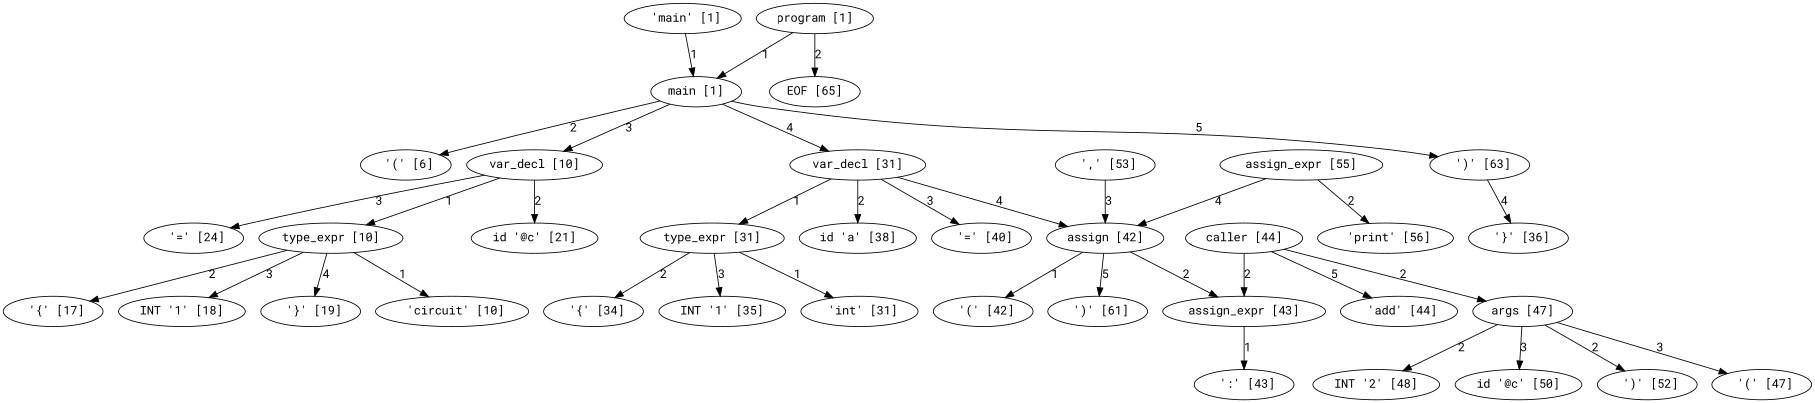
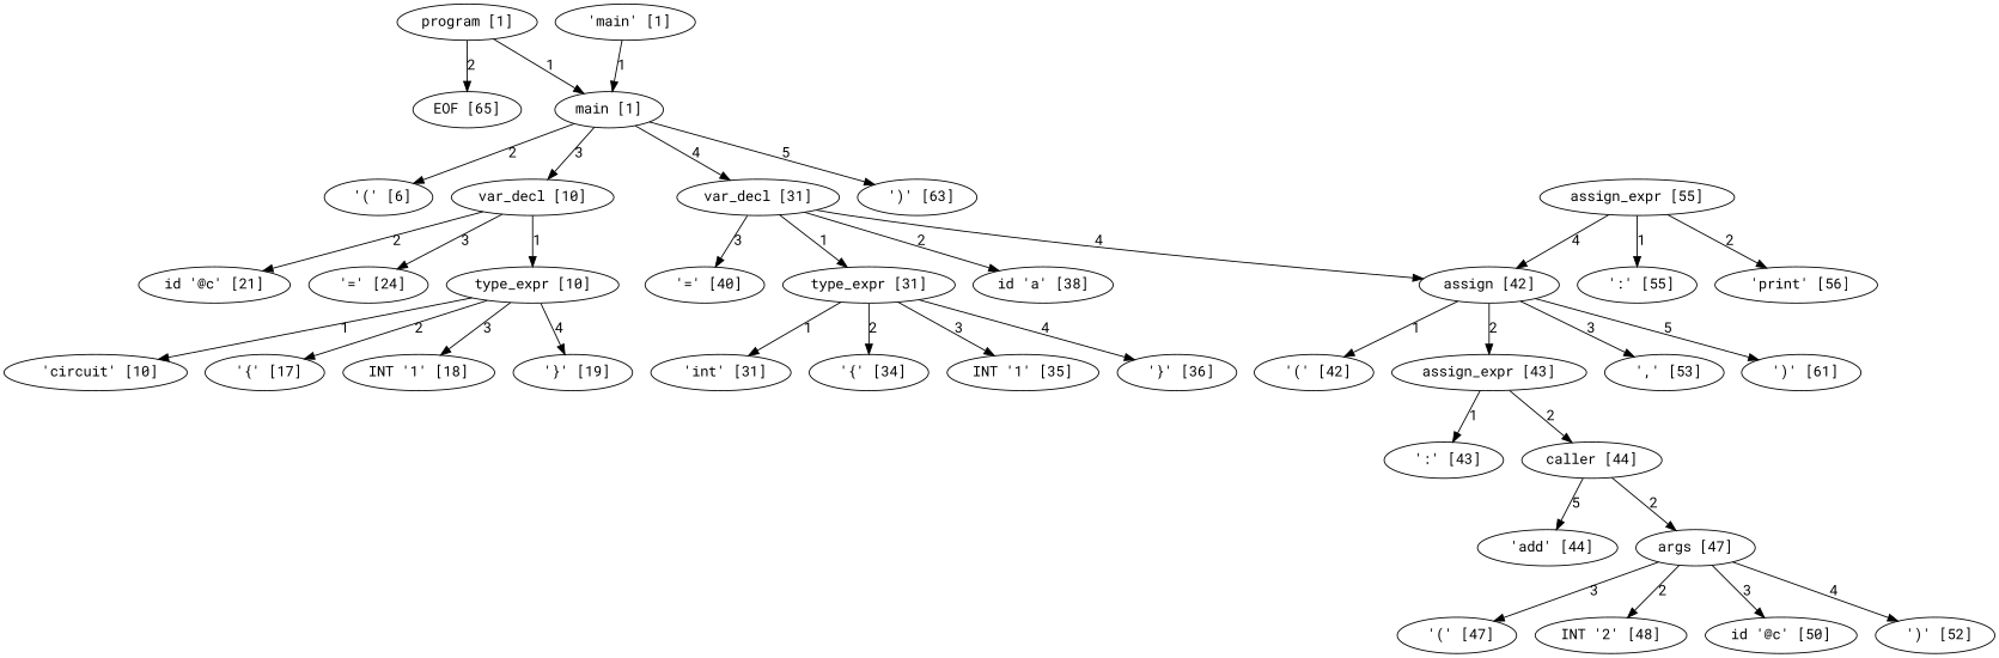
  digraph {
    fontname="Roboto Mono"
    node [fontname="Roboto Mono"]
    edge [fontname="Roboto Mono"]
    n1 [label="program [1]"]
    n2 [label="main [1]"]
    n3 [label="EOF [65]"]
    n4 [label=" '(' [6]"]
    n5 [label="var_decl [10]"]
    n6 [label="var_decl [31]"]
    n7 [label=" ')' [63]"]
    n8 [label=" 'main' [1]"]
    n9 [label="type_expr [10]"]
    n10 [label="id '@c' [21]"]
    n11 [label=" '=' [24]"]
    n12 [label="type_expr [31]"]
    n13 [label="id 'a' [38]"]
    n14 [label=" '=' [40]"]
    n15 [label="assign [42]"]
    n16 [label=" 'circuit' [10]"]
    n17 [label=" '{' [17]"]
    n18 [label="INT '1' [18]"]
    n19 [label=" '}' [19]"]
    n20 [label=" 'int' [31]"]
    n21 [label=" '{' [34]"]
    n22 [label="INT '1' [35]"]
    n23 [label=" '}' [36]"]
    n24 [label=" '(' [42]"]
    n25 [label="assign_expr [43]"]
    n26 [label=" ',' [53]"]
    n27 [label=" ')' [61]"]
    n28 [label=" ':' [43]"]
    n29 [label="caller [44]"]
    n30 [label="assign_expr [55]"]
+   n31 [label=" ':' [55]"]
    n32 [label=" 'print' [56]"]
    n33 [label=" 'add' [44]"]
    n34 [label="args [47]"]
    n35 [label=" '(' [47]"]
    n36 [label="INT '2' [48]"]
    n37 [label="id '@c' [50]"]
    n38 [label=" ')' [52]"]
    n1 -> n2 [label=1]
    n1 -> n3 [label=2]
    n2 -> n4 [label=2]
    n2 -> n5 [label=3]
    n2 -> n6 [label=4]
    n2 -> n7 [label=5]
    n5 -> n9 [label=1]
    n5 -> n10 [label=2]
    n5 -> n11 [label=3]
    n6 -> n12 [label=1]
    n6 -> n13 [label=2]
    n6 -> n14 [label=3]
    n6 -> n15 [label=4]
    n8 -> n2 [label=1]
    n9 -> n16 [label=1]
    n9 -> n17 [label=2]
    n9 -> n18 [label=3]
    n9 -> n19 [label=4]
    n12 -> n20 [label=1]
    n12 -> n21 [label=2]
    n12 -> n22 [label=3]
-   n7 -> n23 [label=4]
+   n12 -> n23 [label=4]
    n15 -> n24 [label=1]
    n15 -> n25 [label=2]
-   n26 -> n15 [label=3]
+   n15 -> n26 [label=3]
    n15 -> n27 [label=5]
    n25 -> n28 [label=1]
-   n29 -> n25 [label=2]
+   n25 -> n29 [label=2]
    n29 -> n33 [label=5]
    n29 -> n34 [label=2]
    n30 -> n15 [label=4]
+   n30 -> n31 [label=1]
    n30 -> n32 [label=2]
    n34 -> n35 [label=3]
    n34 -> n36 [label=2]
    n34 -> n37 [label=3]
-   n34 -> n38 [label=2]
+   n34 -> n38 [label=4]
  }
